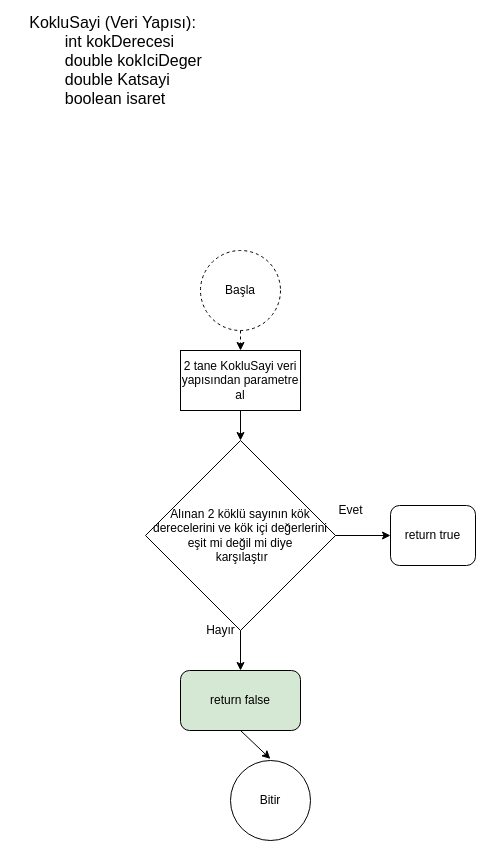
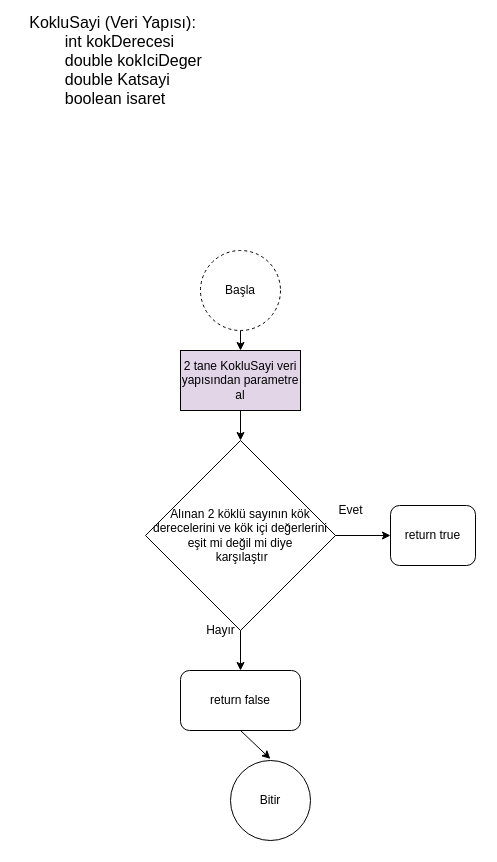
  <mxCell id="0" />
  <mxCell id="1" parent="0" />
  <mxCell id="2" value="Başla" style="ellipse;whiteSpace=wrap;html=1;aspect=fixed;dashed=1;" vertex="1" parent="1"><mxGeometry x="200" y="250" width="80" height="80" as="geometry" /></mxCell>
  <mxCell id="3" value="Alınan 2 köklü sayının kök derecelerini ve kök içi değerlerini eşit mi değil mi diye&lt;br&gt;&amp;nbsp;karşılaştır" style="rhombus;whiteSpace=wrap;html=1;" vertex="1" parent="1"><mxGeometry x="145" y="440" width="190" height="190" as="geometry" /></mxCell>
  <mxCell id="4" value="return true" style="rounded=1;whiteSpace=wrap;html=1;" vertex="1" parent="1"><mxGeometry x="390" y="505" width="85" height="60" as="geometry" /></mxCell>
- <mxCell id="5" value="return false" style="rounded=1;whiteSpace=wrap;html=1;fillColor=#d5e8d4;" vertex="1" parent="1"><mxGeometry x="180" y="670" width="120" height="60" as="geometry" /></mxCell>
+ <mxCell id="5" value="return false" style="rounded=1;whiteSpace=wrap;html=1;" vertex="1" parent="1"><mxGeometry x="180" y="670" width="120" height="60" as="geometry" /></mxCell>
  <mxCell id="6" value="" style="endArrow=classic;html=1;exitX=1;exitY=0.5;exitDx=0;exitDy=0;entryX=0;entryY=0.5;entryDx=0;entryDy=0;" edge="1" parent="1" source="3" target="4"><mxGeometry width="50" height="50" relative="1" as="geometry"><mxPoint x="340" y="540" as="sourcePoint" /><mxPoint x="390" y="490" as="targetPoint" /></mxGeometry></mxCell>
  <mxCell id="7" value="" style="endArrow=classic;html=1;entryX=0.5;entryY=0;entryDx=0;entryDy=0;" edge="1" parent="1" source="3" target="5"><mxGeometry width="50" height="50" relative="1" as="geometry"><mxPoint x="230" y="640" as="sourcePoint" /><mxPoint x="280" y="590" as="targetPoint" /></mxGeometry></mxCell>
  <mxCell id="8" value="Evet" style="text;html=1;align=center;verticalAlign=middle;resizable=0;points=[];autosize=1;strokeColor=none;" vertex="1" parent="1"><mxGeometry x="330" y="500" width="40" height="20" as="geometry" /></mxCell>
  <mxCell id="9" value="Hayır" style="text;html=1;align=center;verticalAlign=middle;resizable=0;points=[];autosize=1;strokeColor=none;" vertex="1" parent="1"><mxGeometry x="200" y="620" width="40" height="20" as="geometry" /></mxCell>
- <mxCell id="10" value="" style="endArrow=classic;html=1;entryX=0.5;entryY=0;entryDx=0;entryDy=0;exitX=0.5;exitY=1;exitDx=0;exitDy=0;dashed=1;" edge="1" parent="1" source="2" target="15"><mxGeometry width="50" height="50" relative="1" as="geometry"><mxPoint x="230" y="210" as="sourcePoint" /><mxPoint x="240" y="240" as="targetPoint" /></mxGeometry></mxCell>
+ <mxCell id="10" value="" style="endArrow=classic;html=1;entryX=0.5;entryY=0;entryDx=0;entryDy=0;exitX=0.5;exitY=1;exitDx=0;exitDy=0;" edge="1" parent="1" source="2" target="15"><mxGeometry width="50" height="50" relative="1" as="geometry"><mxPoint x="230" y="210" as="sourcePoint" /><mxPoint x="240" y="240" as="targetPoint" /></mxGeometry></mxCell>
  <mxCell id="11" value="" style="endArrow=classic;html=1;entryX=0.5;entryY=0;entryDx=0;entryDy=0;exitX=0.5;exitY=1;exitDx=0;exitDy=0;" edge="1" parent="1" target="3"><mxGeometry width="50" height="50" relative="1" as="geometry"><mxPoint x="240" y="410" as="sourcePoint" /><mxPoint x="290" y="370" as="targetPoint" /></mxGeometry></mxCell>
  <mxCell id="12" value="&lt;div style=&quot;text-align: left ; font-size: 16px&quot;&gt;&lt;font style=&quot;font-size: 16px&quot;&gt;KokluSayi (Veri Yapısı):&lt;/font&gt;&lt;/div&gt;&lt;div style=&quot;text-align: left ; font-size: 16px&quot;&gt;&lt;span&gt;&lt;font style=&quot;font-size: 16px&quot;&gt;&lt;span style=&quot;white-space: pre&quot;&gt;&#09;&lt;/span&gt;int kokDerecesi&lt;/font&gt;&lt;/span&gt;&lt;/div&gt;&lt;div style=&quot;text-align: left ; font-size: 16px&quot;&gt;&lt;span&gt;&lt;font style=&quot;font-size: 16px&quot;&gt;&lt;span style=&quot;white-space: pre&quot;&gt;&#09;&lt;/span&gt;double kokIciDeger&lt;/font&gt;&lt;/span&gt;&lt;/div&gt;&lt;div style=&quot;text-align: left ; font-size: 16px&quot;&gt;&lt;span&gt;&lt;font style=&quot;font-size: 16px&quot;&gt;&lt;span style=&quot;white-space: pre&quot;&gt;&#09;&lt;/span&gt;double Katsayi&lt;/font&gt;&lt;/span&gt;&lt;/div&gt;&lt;div style=&quot;text-align: left ; font-size: 16px&quot;&gt;&lt;font style=&quot;font-size: 16px&quot;&gt;&lt;span style=&quot;white-space: pre&quot;&gt;&#09;&lt;/span&gt;boolean isaret&lt;/font&gt;&lt;/div&gt;" style="text;html=1;align=center;verticalAlign=middle;resizable=0;points=[];autosize=1;strokeColor=none;" vertex="1" parent="1"><mxGeometry x="20" y="20" width="190" height="80" as="geometry" /></mxCell>
  <mxCell id="13" value="Bitir" style="ellipse;whiteSpace=wrap;html=1;aspect=fixed;" vertex="1" parent="1"><mxGeometry x="230" y="760" width="80" height="80" as="geometry" /></mxCell>
  <mxCell id="14" value="" style="endArrow=classic;html=1;entryX=0.498;entryY=-0.02;entryDx=0;entryDy=0;entryPerimeter=0;" edge="1" parent="1" target="13"><mxGeometry width="50" height="50" relative="1" as="geometry"><mxPoint x="240" y="730" as="sourcePoint" /><mxPoint x="270" y="700" as="targetPoint" /></mxGeometry></mxCell>
- <mxCell id="15" value="2 tane KokluSayi veri yapısından parametre al" style="rounded=0;whiteSpace=wrap;html=1;" vertex="1" parent="1"><mxGeometry x="180" y="350" width="120" height="60" as="geometry" /></mxCell>
+ <mxCell id="15" value="2 tane KokluSayi veri yapısından parametre al" style="rounded=0;whiteSpace=wrap;html=1;fillColor=#e1d5e7;" vertex="1" parent="1"><mxGeometry x="180" y="350" width="120" height="60" as="geometry" /></mxCell>
